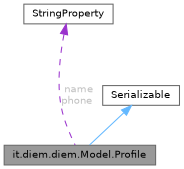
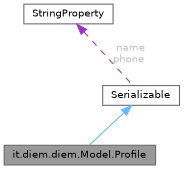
  digraph {
    node [color=gray40 fillcolor=white fontname=Helvetica fontsize=10 shape=box style=filled]
    edge [dir=back fontname=Helvetica fontsize=10 labelfontname=Helvetica labelfontsize=10]
    n1 [fillcolor=grey60 fontcolor=black height=0.2 label="it.diem.diem.Model.Profile" width=0.4]
    n2 [height=0.2 label=Serializable width=0.4]
    n3 [height=0.2 label=StringProperty width=0.4]
    n2 -> n1 [color=steelblue1 style=solid]
-   n3 -> n1 [color=darkorchid3 fontcolor=grey label=" name\nphone" style=dashed]
+   n3 -> n2 [color=darkorchid3 fontcolor=grey label=" name\nphone" style=dashed]
  }
